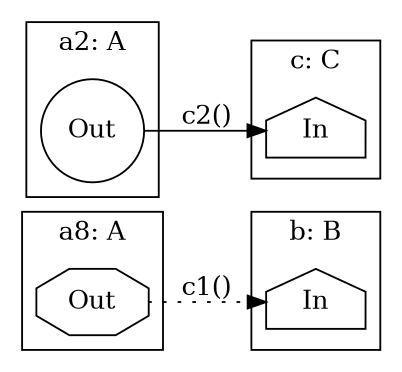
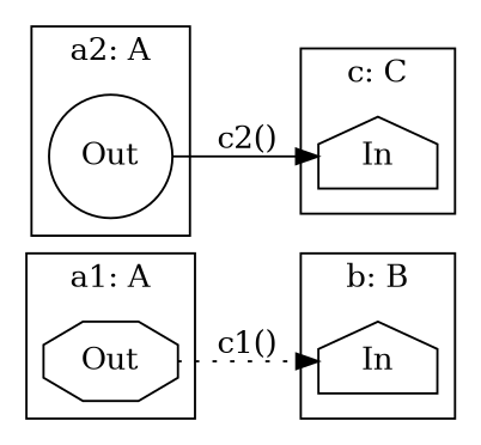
  digraph {
    rankdir=LR
    node [shape=house]
    n1 [label=Out shape=octagon]
    n2 [label=In]
    n3 [label=Out shape=circle]
    n4 [label=In]
    subgraph cluster_1 {
-     label="a8: A"
+     label="a1: A"
      n1
    }
    subgraph cluster_2 {
      label="c: C"
      n2
    }
    subgraph cluster_3 {
      label="a2: A"
      n3
    }
    subgraph cluster_4 {
      label="b: B"
      n4
    }
    n1 -> n4 [label="c1()" style=dotted]
    n3 -> n2 [label="c2()" style=solid]
  }
